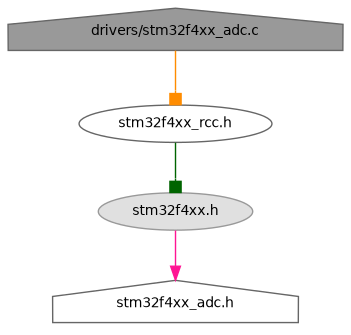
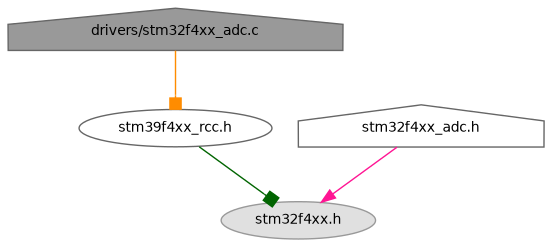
  digraph {
    node [color=grey40 fillcolor=white fontname=Helvetica fontsize=10 shape=house style=filled]
    edge [arrowhead=box fontname=Helvetica fontsize=10 labelfontname=Helvetica labelfontsize=10 style=solid]
    n1 [color=gray40 fillcolor=grey60 fontcolor=black height=0.2 label="drivers/stm32f4xx_adc.c" width=0.4]
-   n2 [height=0.2 label="stm32f4xx_rcc.h" shape=ellipse width=0.4]
+   n2 [height=0.2 label="stm39f4xx_rcc.h" shape=ellipse width=0.4]
    n3 [height=0.2 label="stm32f4xx_adc.h" width=0.4]
    n4 [color=grey60 fillcolor="#E0E0E0" height=0.2 label="stm32f4xx.h" shape=ellipse width=0.4]
    n1 -> n2 [color=darkorange]
    n2 -> n4 [color=darkgreen]
-   n4 -> n3 [arrowhead=normal color=deeppink]
+   n3 -> n4 [arrowhead=normal color=deeppink]
  }
